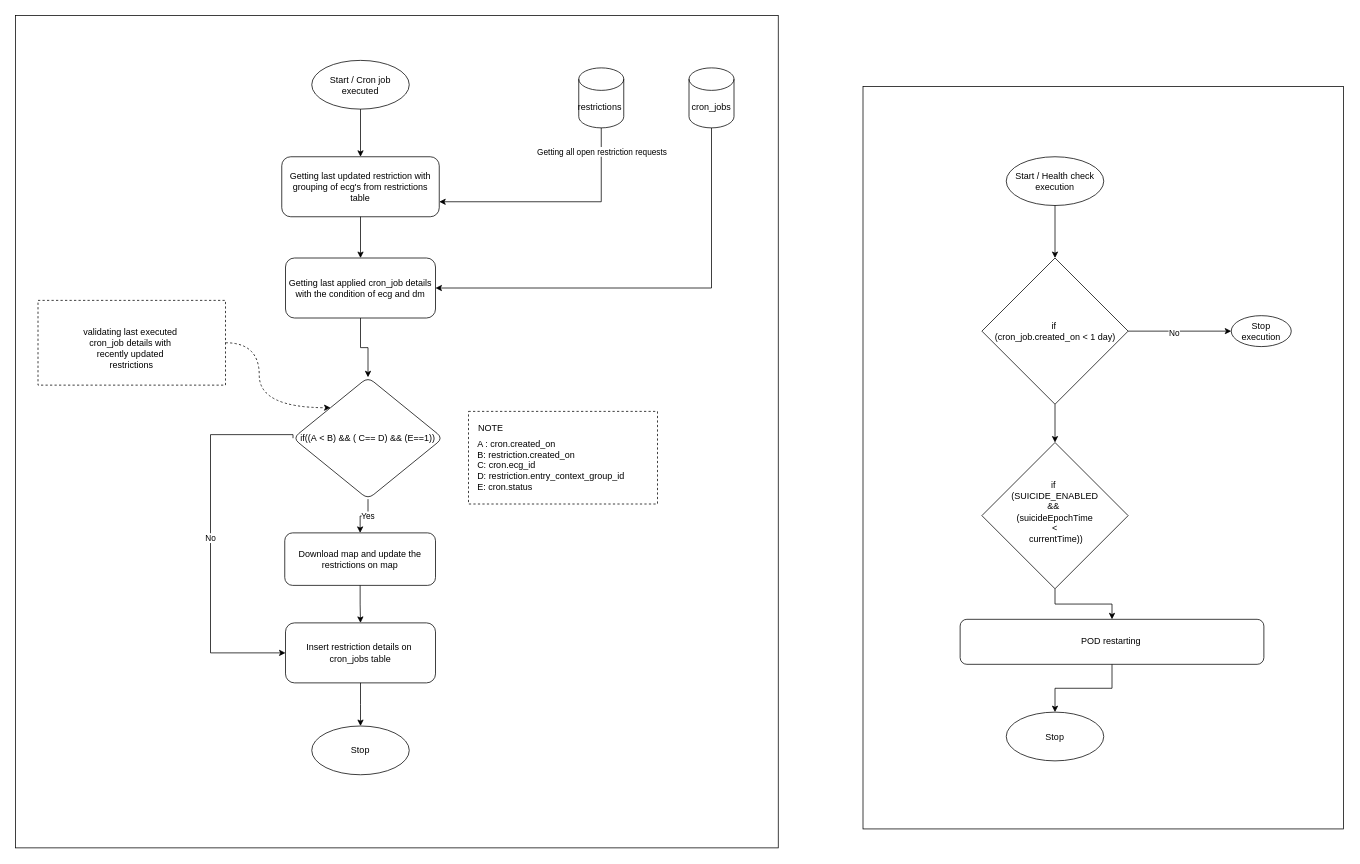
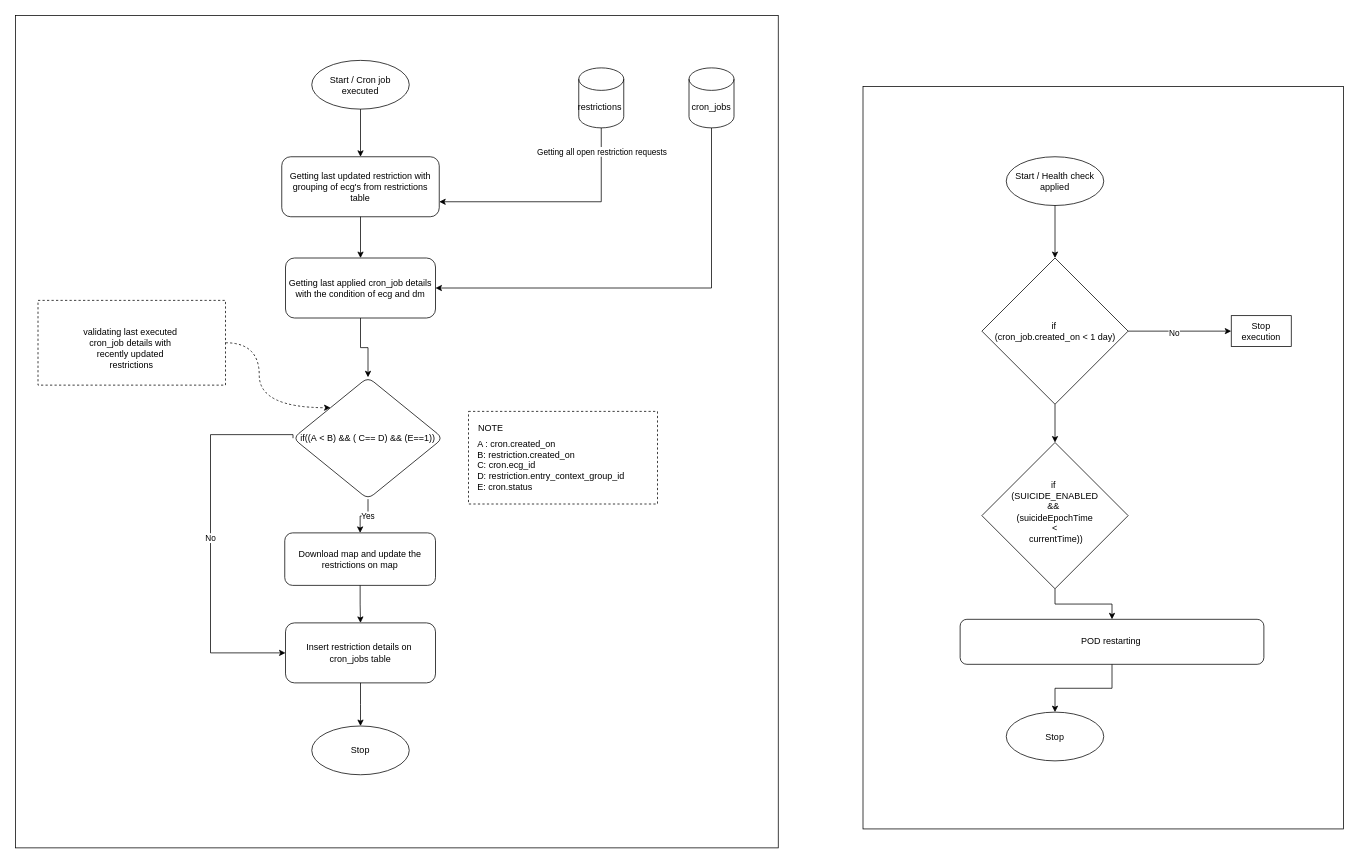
  <mxCell id="0" />
  <mxCell id="1" parent="0" />
  <mxCell id="2" value="" style="rounded=0;whiteSpace=wrap;html=1;fillColor=none;" parent="1" vertex="1"><mxGeometry x="1150" y="114.75" width="640.5" height="990" as="geometry" /></mxCell>
  <mxCell id="3" value="" style="rounded=0;whiteSpace=wrap;html=1;fillColor=none;" parent="1" vertex="1"><mxGeometry x="20" y="20" width="1017" height="1110" as="geometry" /></mxCell>
  <mxCell id="4" value="" style="edgeStyle=orthogonalEdgeStyle;rounded=0;orthogonalLoop=1;jettySize=auto;html=1;" parent="1" source="5" target="7" edge="1"><mxGeometry relative="1" as="geometry" /></mxCell>
  <mxCell id="5" value="Start / Cron job executed" style="ellipse;whiteSpace=wrap;html=1;fillColor=none;" parent="1" vertex="1"><mxGeometry x="415" y="80" width="130" height="65" as="geometry" /></mxCell>
  <mxCell id="6" value="" style="edgeStyle=orthogonalEdgeStyle;rounded=0;orthogonalLoop=1;jettySize=auto;html=1;" parent="1" source="42" target="17" edge="1"><mxGeometry relative="1" as="geometry" /></mxCell>
  <mxCell id="7" value="Getting last updated restriction with grouping of ecg's from restrictions table" style="rounded=1;whiteSpace=wrap;html=1;fillColor=none;" parent="1" vertex="1"><mxGeometry x="375" y="208.5" width="210" height="80" as="geometry" /></mxCell>
  <mxCell id="8" style="edgeStyle=orthogonalEdgeStyle;rounded=0;orthogonalLoop=1;jettySize=auto;html=1;exitX=0.5;exitY=1;exitDx=0;exitDy=0;exitPerimeter=0;entryX=1;entryY=0.5;entryDx=0;entryDy=0;" parent="1" source="9" target="42" edge="1"><mxGeometry relative="1" as="geometry" /></mxCell>
  <mxCell id="9" value="cron_jobs" style="shape=cylinder3;whiteSpace=wrap;html=1;boundedLbl=1;backgroundOutline=1;size=15;fillColor=none;" parent="1" vertex="1"><mxGeometry x="918" y="90" width="60" height="80" as="geometry" /></mxCell>
  <mxCell id="10" style="edgeStyle=orthogonalEdgeStyle;rounded=0;orthogonalLoop=1;jettySize=auto;html=1;exitX=0.5;exitY=1;exitDx=0;exitDy=0;exitPerimeter=0;entryX=1;entryY=0.75;entryDx=0;entryDy=0;" parent="1" source="12" target="7" edge="1"><mxGeometry relative="1" as="geometry" /></mxCell>
  <mxCell id="11" value="Getting all open restriction requests" style="edgeLabel;html=1;align=center;verticalAlign=middle;resizable=0;points=[];" parent="10" vertex="1" connectable="0"><mxGeometry x="-0.524" y="2" relative="1" as="geometry"><mxPoint x="-2" y="-44" as="offset" /></mxGeometry></mxCell>
  <mxCell id="12" value="restrictions&amp;nbsp;" style="shape=cylinder3;whiteSpace=wrap;html=1;boundedLbl=1;backgroundOutline=1;size=15;fillColor=none;" parent="1" vertex="1"><mxGeometry x="771" y="90" width="60" height="80" as="geometry" /></mxCell>
  <mxCell id="13" value="" style="edgeStyle=orthogonalEdgeStyle;rounded=0;orthogonalLoop=1;jettySize=auto;html=1;" parent="1" source="17" target="19" edge="1"><mxGeometry relative="1" as="geometry" /></mxCell>
  <mxCell id="14" value="Yes" style="edgeLabel;html=1;align=center;verticalAlign=middle;resizable=0;points=[];" parent="13" vertex="1" connectable="0"><mxGeometry x="-0.161" relative="1" as="geometry"><mxPoint as="offset" /></mxGeometry></mxCell>
  <mxCell id="15" style="edgeStyle=orthogonalEdgeStyle;rounded=0;orthogonalLoop=1;jettySize=auto;html=1;exitX=0;exitY=0.5;exitDx=0;exitDy=0;entryX=0;entryY=0.5;entryDx=0;entryDy=0;" parent="1" source="17" target="21" edge="1"><mxGeometry relative="1" as="geometry"><Array as="points"><mxPoint x="280" y="579" /><mxPoint x="280" y="870" /></Array></mxGeometry></mxCell>
  <mxCell id="16" value="No" style="edgeLabel;html=1;align=center;verticalAlign=middle;resizable=0;points=[];" parent="15" vertex="1" connectable="0"><mxGeometry x="-0.004" y="-1" relative="1" as="geometry"><mxPoint as="offset" /></mxGeometry></mxCell>
  <mxCell id="17" value="&lt;div&gt;if((A&lt;span style=&quot;background-color: initial;&quot;&gt;&amp;nbsp;&amp;lt; B) &amp;amp;&amp;amp; ( C== D) &amp;amp;&amp;amp; (E==1))&lt;/span&gt;&lt;/div&gt;" style="rhombus;whiteSpace=wrap;html=1;rounded=1;fillColor=none;" parent="1" vertex="1"><mxGeometry x="390" y="502.5" width="200" height="162.5" as="geometry" /></mxCell>
  <mxCell id="18" value="" style="edgeStyle=orthogonalEdgeStyle;rounded=0;orthogonalLoop=1;jettySize=auto;html=1;" parent="1" source="19" target="21" edge="1"><mxGeometry relative="1" as="geometry" /></mxCell>
  <mxCell id="19" value="Download map and update the restrictions on map" style="whiteSpace=wrap;html=1;rounded=1;fillColor=none;" parent="1" vertex="1"><mxGeometry x="379" y="710" width="201" height="70" as="geometry" /></mxCell>
  <mxCell id="20" value="" style="edgeStyle=orthogonalEdgeStyle;rounded=0;orthogonalLoop=1;jettySize=auto;html=1;" parent="1" source="21" edge="1"><mxGeometry relative="1" as="geometry"><mxPoint x="480" y="967.5" as="targetPoint" /></mxGeometry></mxCell>
  <mxCell id="21" value="Insert restriction details on&amp;nbsp;&lt;div&gt;cron_jobs table&lt;/div&gt;" style="whiteSpace=wrap;html=1;rounded=1;fillColor=none;" parent="1" vertex="1"><mxGeometry x="380" y="830" width="200" height="80" as="geometry" /></mxCell>
  <mxCell id="22" value="Stop" style="ellipse;whiteSpace=wrap;html=1;fillColor=none;" parent="1" vertex="1"><mxGeometry x="415" y="967.5" width="130" height="65" as="geometry" /></mxCell>
  <mxCell id="23" value="" style="edgeStyle=orthogonalEdgeStyle;rounded=0;orthogonalLoop=1;jettySize=auto;html=1;" parent="1" source="24" target="28" edge="1"><mxGeometry relative="1" as="geometry" /></mxCell>
- <mxCell id="24" value="Start / Health check execution" style="ellipse;whiteSpace=wrap;html=1;fillColor=none;" parent="1" vertex="1"><mxGeometry x="1341" y="208.5" width="130" height="65" as="geometry" /></mxCell>
+ <mxCell id="24" value="Start / Health check applied" style="ellipse;whiteSpace=wrap;html=1;fillColor=none;" parent="1" vertex="1"><mxGeometry x="1341" y="208.5" width="130" height="65" as="geometry" /></mxCell>
  <mxCell id="25" style="edgeStyle=orthogonalEdgeStyle;rounded=0;orthogonalLoop=1;jettySize=auto;html=1;exitX=1;exitY=0.5;exitDx=0;exitDy=0;entryX=0;entryY=0.5;entryDx=0;entryDy=0;" parent="1" source="28" target="29" edge="1"><mxGeometry relative="1" as="geometry" /></mxCell>
  <mxCell id="26" value="No" style="edgeLabel;html=1;align=center;verticalAlign=middle;resizable=0;points=[];" parent="25" vertex="1" connectable="0"><mxGeometry x="-0.107" y="-2" relative="1" as="geometry"><mxPoint as="offset" /></mxGeometry></mxCell>
  <mxCell id="27" value="" style="edgeStyle=orthogonalEdgeStyle;rounded=0;orthogonalLoop=1;jettySize=auto;html=1;" parent="1" source="28" target="31" edge="1"><mxGeometry relative="1" as="geometry" /></mxCell>
  <mxCell id="28" value="if&amp;nbsp;&lt;div&gt;(cron_job.created_on &amp;lt; 1 day)&lt;/div&gt;" style="rhombus;whiteSpace=wrap;html=1;fillColor=none;" parent="1" vertex="1"><mxGeometry x="1308.5" y="343.5" width="195" height="195" as="geometry" /></mxCell>
- <mxCell id="29" value="Stop execution" style="ellipse;whiteSpace=wrap;html=1;rounded=1;fillColor=none;" parent="1" vertex="1"><mxGeometry x="1641" y="420.38" width="80" height="41.25" as="geometry" /></mxCell>
+ <mxCell id="29" value="Stop execution" style="whiteSpace=wrap;html=1;fillColor=none;rounded=0;" parent="1" vertex="1"><mxGeometry x="1641" y="420.38" width="80" height="41.25" as="geometry" /></mxCell>
  <mxCell id="30" value="" style="edgeStyle=orthogonalEdgeStyle;rounded=0;orthogonalLoop=1;jettySize=auto;html=1;" parent="1" source="31" target="34" edge="1"><mxGeometry relative="1" as="geometry" /></mxCell>
  <mxCell id="31" value="" style="rhombus;whiteSpace=wrap;html=1;fillColor=none;" parent="1" vertex="1"><mxGeometry x="1308.5" y="589.5" width="195" height="195" as="geometry" /></mxCell>
  <mxCell id="32" value="if&amp;nbsp;&lt;div&gt;(SUICIDE_ENABLED &amp;amp;&amp;amp;&amp;nbsp; &amp;nbsp;(suicideEpochTime&amp;nbsp;&lt;/div&gt;&lt;div&gt;&amp;lt;&lt;/div&gt;&lt;div&gt;&amp;nbsp;currentTime))&lt;/div&gt;" style="text;html=1;align=center;verticalAlign=middle;whiteSpace=wrap;rounded=0;" parent="1" vertex="1"><mxGeometry x="1376" y="667" width="60" height="30" as="geometry" /></mxCell>
  <mxCell id="33" style="edgeStyle=orthogonalEdgeStyle;rounded=0;orthogonalLoop=1;jettySize=auto;html=1;exitX=0.5;exitY=1;exitDx=0;exitDy=0;entryX=0.5;entryY=0;entryDx=0;entryDy=0;" parent="1" source="34" target="35" edge="1"><mxGeometry relative="1" as="geometry" /></mxCell>
  <mxCell id="34" value="POD restarting&amp;nbsp;" style="rounded=1;whiteSpace=wrap;html=1;fillColor=none;" parent="1" vertex="1"><mxGeometry x="1279.5" y="825.25" width="405" height="60" as="geometry" /></mxCell>
  <mxCell id="35" value="Stop" style="ellipse;whiteSpace=wrap;html=1;fillColor=none;" parent="1" vertex="1"><mxGeometry x="1341" y="949" width="130" height="65" as="geometry" /></mxCell>
  <mxCell id="36" style="rounded=0;orthogonalLoop=1;jettySize=auto;html=1;entryX=0;entryY=0;entryDx=0;entryDy=0;edgeStyle=orthogonalEdgeStyle;dashed=1;curved=1;" parent="1" source="37" target="17" edge="1"><mxGeometry relative="1" as="geometry" /></mxCell>
  <mxCell id="37" value="&lt;div&gt;&lt;br&gt;&lt;/div&gt;&lt;div&gt;validating last executed&amp;nbsp;&lt;div&gt;cron_job details with&amp;nbsp;&lt;/div&gt;&lt;div&gt;recently updated&amp;nbsp;&lt;/div&gt;&lt;div&gt;restrictions&lt;/div&gt;&lt;/div&gt;" style="rounded=0;whiteSpace=wrap;html=1;dashed=1;fillColor=none;" parent="1" vertex="1"><mxGeometry x="50" y="400" width="250" height="113" as="geometry" /></mxCell>
  <mxCell id="38" value="" style="rounded=0;whiteSpace=wrap;html=1;fillColor=none;align=left;dashed=1;" parent="1" vertex="1"><mxGeometry x="624" y="548" width="252" height="123.5" as="geometry" /></mxCell>
  <mxCell id="39" value="&lt;span style=&quot;&quot;&gt;A : cron.created_on&lt;/span&gt;&lt;div style=&quot;&quot;&gt;B: restriction.created_on&lt;br&gt;&lt;div&gt;C: cron.ecg_id&lt;/div&gt;&lt;div&gt;D: restriction.entry_context_group_id&lt;/div&gt;&lt;div&gt;E: cron.status&lt;/div&gt;&lt;/div&gt;" style="text;html=1;align=left;verticalAlign=middle;whiteSpace=wrap;rounded=0;" parent="1" vertex="1"><mxGeometry x="634" y="574.75" width="230" height="90" as="geometry" /></mxCell>
  <mxCell id="40" value="NOTE" style="text;html=1;align=center;verticalAlign=middle;whiteSpace=wrap;rounded=0;" parent="1" vertex="1"><mxGeometry x="624" y="555.5" width="60" height="30" as="geometry" /></mxCell>
  <mxCell id="41" value="" style="edgeStyle=orthogonalEdgeStyle;rounded=0;orthogonalLoop=1;jettySize=auto;html=1;" parent="1" source="7" target="42" edge="1"><mxGeometry relative="1" as="geometry"><mxPoint x="480" y="290" as="sourcePoint" /><mxPoint x="480" y="498" as="targetPoint" /></mxGeometry></mxCell>
  <mxCell id="42" value="Getting last applied cron_job details with the condition of ecg and dm" style="rounded=1;whiteSpace=wrap;html=1;fillColor=none;" parent="1" vertex="1"><mxGeometry x="380" y="343.5" width="200" height="80" as="geometry" /></mxCell>
